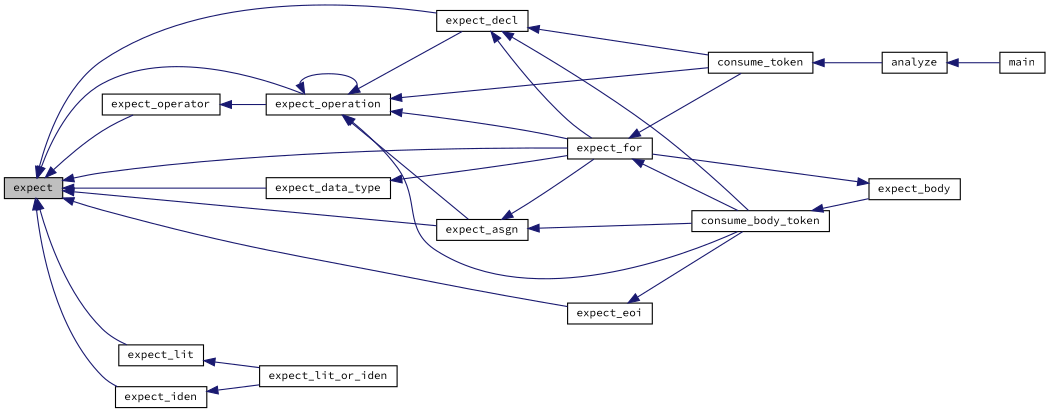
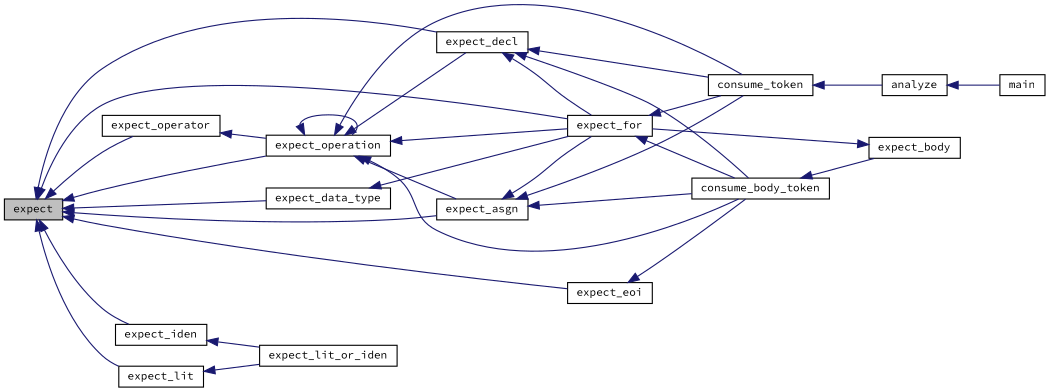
  digraph {
    fontname="Source Code Pro"
    rankdir=LR
    node [color=black fillcolor=white fontname="Source Code Pro" fontsize=10 shape=record style=filled]
    edge [color=midnightblue dir=back fontname="Source Code Pro" fontsize=10 labelfontname=Helvetica labelfontsize=10 style=solid]
    n1 [fillcolor=grey75 fontcolor=black height=0.2 label=expect width=0.4]
    n2 [height=0.2 label=expect_data_type width=0.4]
    n3 [height=0.2 label=expect_for width=0.4]
    n4 [height=0.2 label=expect_lit width=0.4]
    n5 [height=0.2 label=expect_operation width=0.4]
    n6 [height=0.2 label=expect_decl width=0.4]
    n7 [height=0.2 label=expect_asgn width=0.4]
    n8 [height=0.2 label=expect_iden width=0.4]
    n9 [height=0.2 label=expect_operator width=0.4]
    n10 [height=0.2 label=expect_eoi width=0.4]
    n11 [height=0.2 label=consume_token width=0.4]
    n12 [height=0.2 label=consume_body_token width=0.4]
    n13 [height=0.2 label=expect_lit_or_iden width=0.4]
    n14 [height=0.2 label=analyze width=0.4]
    n15 [height=0.2 label=expect_body width=0.4]
    n16 [height=0.2 label=main width=0.4]
    n1 -> n2
    n1 -> n3
    n1 -> n4
    n1 -> n5
    n1 -> n6
    n1 -> n7
    n1 -> n8
    n1 -> n9
    n1 -> n10
    n2 -> n3
    n3 -> n11
    n3 -> n12
    n4 -> n13
    n5 -> n3
    n5 -> n5
    n5 -> n6
    n5 -> n7
    n5 -> n11
    n5 -> n12
    n6 -> n3
    n6 -> n11
    n6 -> n12
    n7 -> n3
+   n7 -> n11
    n7 -> n12
    n8 -> n13
    n9 -> n5
    n10 -> n12
    n11 -> n14
    n12 -> n15
    n14 -> n16
    n15 -> n3
  }
